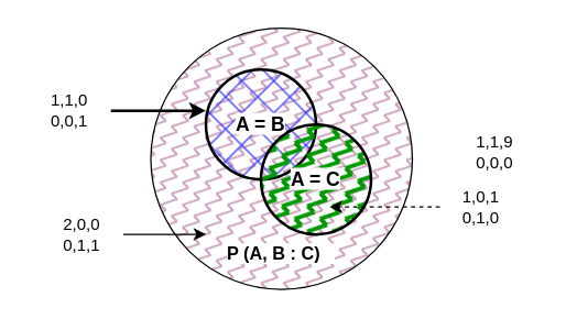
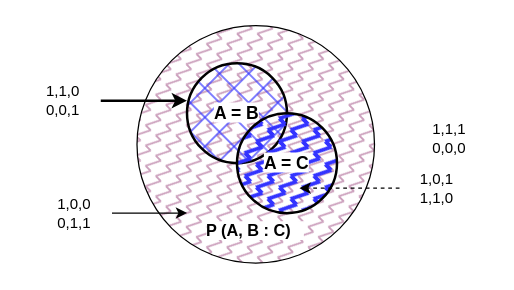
  <mxCell id="0" />
  <mxCell id="1" parent="0" />
  <mxCell id="2" value="&lt;b style=&quot;font-size: 13px; background-color: rgb(255, 255, 255);&quot;&gt;P (A, B : C)&amp;nbsp; &amp;nbsp;&lt;br&gt;&lt;br&gt;&lt;/b&gt;" style="ellipse;whiteSpace=wrap;html=1;aspect=fixed;verticalAlign=bottom;fillStyle=zigzag-line;fillColor=#CDA2BE;" vertex="1" parent="1"><mxGeometry x="109" y="20" width="190" height="190" as="geometry" /></mxCell>
  <mxCell id="3" value="&lt;font style=&quot;font-size: 14px;&quot;&gt;&lt;b style=&quot;background-color: rgb(255, 255, 255);&quot;&gt;A = B&lt;/b&gt;&lt;/font&gt;" style="ellipse;whiteSpace=wrap;html=1;aspect=fixed;fillStyle=cross-hatch;fillColor=#3333FF;strokeColor=#000000;strokeWidth=2;" vertex="1" parent="1"><mxGeometry x="149" y="50" width="80" height="80" as="geometry" /></mxCell>
- <mxCell id="4" value="&lt;font style=&quot;font-size: 14px;&quot;&gt;&lt;b style=&quot;background-color: rgb(255, 255, 255);&quot;&gt;A = C&lt;/b&gt;&lt;/font&gt;" style="ellipse;whiteSpace=wrap;html=1;aspect=fixed;fillColor=#009900;fillStyle=zigzag-line;strokeWidth=2;" vertex="1" parent="1"><mxGeometry x="189" y="90" width="80" height="80" as="geometry" /></mxCell>
+ <mxCell id="4" value="&lt;font style=&quot;font-size: 14px;&quot;&gt;&lt;b style=&quot;background-color: rgb(255, 255, 255);&quot;&gt;A = C&lt;/b&gt;&lt;/font&gt;" style="ellipse;whiteSpace=wrap;html=1;aspect=fixed;fillColor=#3333ff;fillStyle=zigzag-line;strokeWidth=2;" vertex="1" parent="1"><mxGeometry x="189" y="90" width="80" height="80" as="geometry" /></mxCell>
  <mxCell id="5" style="edgeStyle=orthogonalEdgeStyle;rounded=0;orthogonalLoop=1;jettySize=auto;html=1;entryX=0;entryY=0.375;entryDx=0;entryDy=0;entryPerimeter=0;strokeWidth=2;" edge="1" parent="1" source="6" target="3"><mxGeometry relative="1" as="geometry" /></mxCell>
  <mxCell id="6" value="1,1,0&lt;br&gt;0,0,1" style="text;html=1;strokeColor=none;fillColor=none;align=center;verticalAlign=middle;whiteSpace=wrap;rounded=0;" vertex="1" parent="1"><mxGeometry x="20" y="65" width="60" height="30" as="geometry" /></mxCell>
- <mxCell id="7" value="1,1,9&lt;br&gt;0,0,0" style="text;html=1;strokeColor=none;fillColor=none;align=center;verticalAlign=middle;whiteSpace=wrap;rounded=0;" vertex="1" parent="1"><mxGeometry x="329" y="95" width="60" height="30" as="geometry" /></mxCell>
+ <mxCell id="7" value="1,1,1&lt;br&gt;0,0,0" style="text;html=1;strokeColor=none;fillColor=none;align=center;verticalAlign=middle;whiteSpace=wrap;rounded=0;" vertex="1" parent="1"><mxGeometry x="329" y="95" width="60" height="30" as="geometry" /></mxCell>
  <mxCell id="8" style="edgeStyle=orthogonalEdgeStyle;rounded=0;orthogonalLoop=1;jettySize=auto;html=1;entryX=0.625;entryY=0.75;entryDx=0;entryDy=0;entryPerimeter=0;dashed=1;" edge="1" parent="1" source="9" target="4"><mxGeometry relative="1" as="geometry" /></mxCell>
- <mxCell id="9" value="1,0,1&lt;br&gt;0,1,0" style="text;html=1;strokeColor=none;fillColor=none;align=center;verticalAlign=middle;whiteSpace=wrap;rounded=0;" vertex="1" parent="1"><mxGeometry x="319" y="135" width="60" height="30" as="geometry" /></mxCell>
+ <mxCell id="9" value="1,0,1&lt;br&gt;1,1,0" style="text;html=1;strokeColor=none;fillColor=none;align=center;verticalAlign=middle;whiteSpace=wrap;rounded=0;" vertex="1" parent="1"><mxGeometry x="319" y="135" width="60" height="30" as="geometry" /></mxCell>
  <mxCell id="10" style="edgeStyle=orthogonalEdgeStyle;rounded=0;orthogonalLoop=1;jettySize=auto;html=1;entryX=0.211;entryY=0.789;entryDx=0;entryDy=0;entryPerimeter=0;" edge="1" parent="1" source="11" target="2"><mxGeometry relative="1" as="geometry" /></mxCell>
- <mxCell id="11" value="2,0,0&lt;br&gt;0,1,1" style="text;html=1;strokeColor=none;fillColor=none;align=center;verticalAlign=middle;whiteSpace=wrap;rounded=0;" vertex="1" parent="1"><mxGeometry x="29" y="155" width="60" height="30" as="geometry" /></mxCell>
+ <mxCell id="11" value="1,0,0&lt;br&gt;0,1,1" style="text;html=1;strokeColor=none;fillColor=none;align=center;verticalAlign=middle;whiteSpace=wrap;rounded=0;" vertex="1" parent="1"><mxGeometry x="29" y="155" width="60" height="30" as="geometry" /></mxCell>
